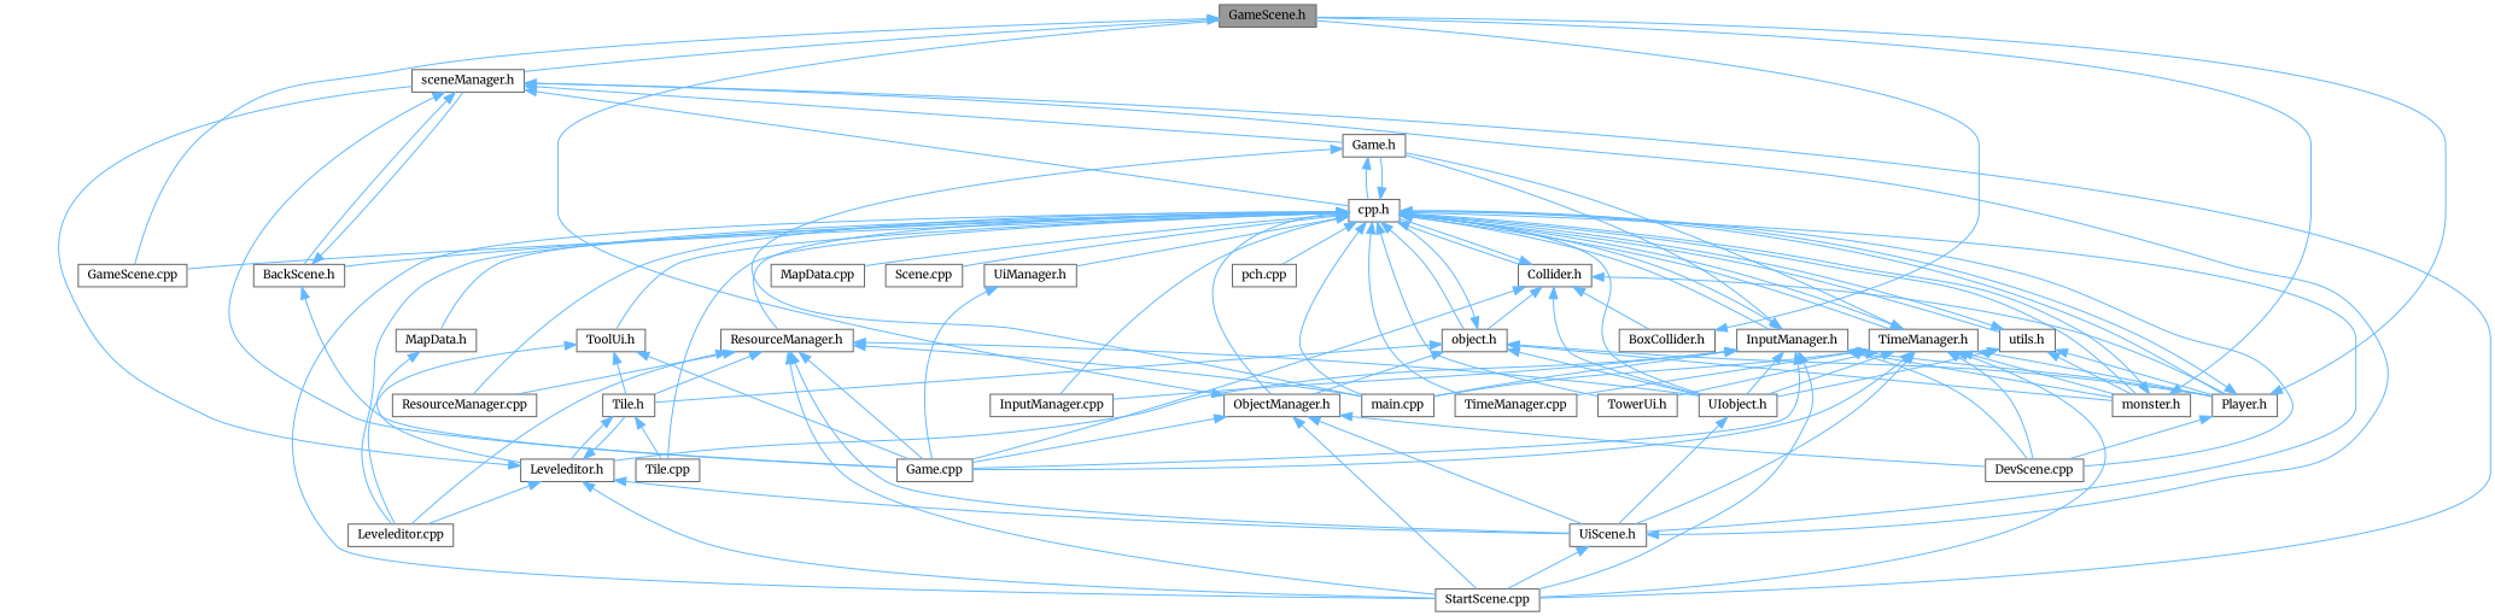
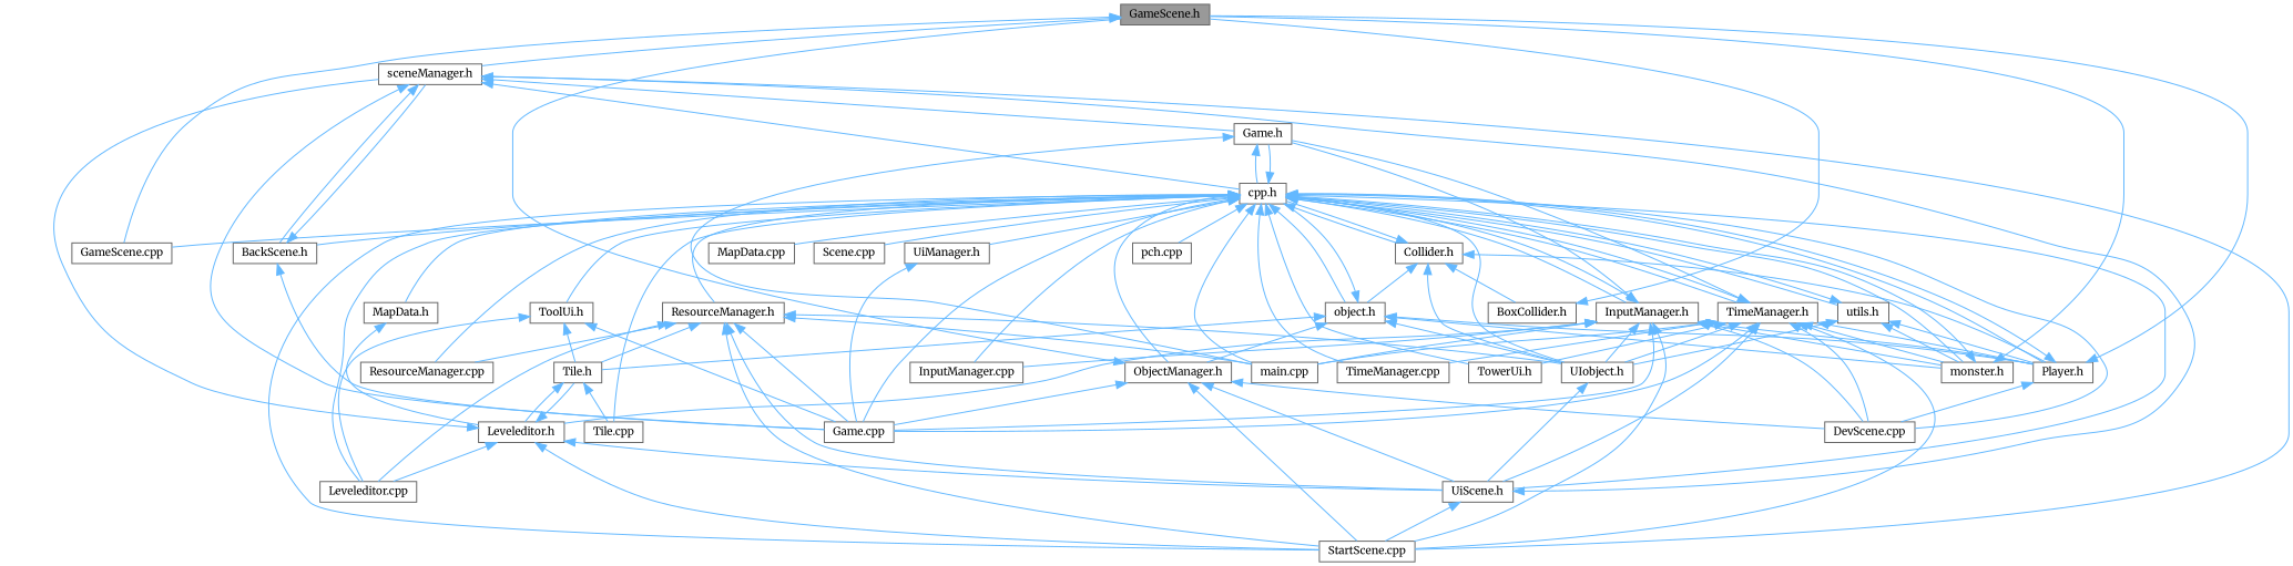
  digraph {
    fontname=Merriweather
    node [color=grey40 fillcolor=white fontname=Merriweather fontsize=10 shape=box style=filled]
    edge [color=steelblue1 dir=back fontname=Merriweather fontsize=10 labelfontname=Helvetica labelfontsize=10 style=solid]
    n1 [color=gray40 fillcolor=grey60 fontcolor=black height=0.2 label="GameScene.h" width=0.4]
    n2 [height=0.2 label="GameScene.cpp" width=0.4]
    n3 [height=0.2 label="sceneManager.h" width=0.4]
    n4 [height=0.2 label="BackScene.h" width=0.4]
    n5 [height=0.2 label="Game.cpp" width=0.4]
    n6 [height=0.2 label="Game.h" width=0.4]
    n7 [height=0.2 label="cpp.h" width=0.4]
    n8 [height=0.2 label="StartScene.cpp" width=0.4]
    n9 [height=0.2 label="main.cpp" width=0.4]
    n10 [height=0.2 label="Collider.h" width=0.4]
    n11 [height=0.2 label="Player.h" width=0.4]
    n12 [height=0.2 label="DevScene.cpp" width=0.4]
    n13 [height=0.2 label="UIobject.h" width=0.4]
    n14 [height=0.2 label="UiScene.h" width=0.4]
    n15 [height=0.2 label="object.h" width=0.4]
    n16 [height=0.2 label="ObjectManager.h" width=0.4]
    n17 [height=0.2 label="Leveleditor.cpp" width=0.4]
    n18 [height=0.2 label="Tile.cpp" width=0.4]
    n19 [height=0.2 label="monster.h" width=0.4]
    n20 [height=0.2 label="InputManager.cpp" width=0.4]
    n21 [height=0.2 label="InputManager.h" width=0.4]
    n22 [height=0.2 label="MapData.cpp" width=0.4]
    n23 [height=0.2 label="MapData.h" width=0.4]
    n24 [height=0.2 label="ResourceManager.cpp" width=0.4]
    n25 [height=0.2 label="ResourceManager.h" width=0.4]
    n26 [height=0.2 label="Scene.cpp" width=0.4]
    n27 [height=0.2 label="TimeManager.cpp" width=0.4]
    n28 [height=0.2 label="TimeManager.h" width=0.4]
    n29 [height=0.2 label="TowerUi.h" width=0.4]
    n30 [height=0.2 label="ToolUi.h" width=0.4]
    n31 [height=0.2 label="UiManager.h" width=0.4]
    n32 [height=0.2 label="pch.cpp" width=0.4]
    n33 [height=0.2 label="utils.h" width=0.4]
    n34 [height=0.2 label="BoxCollider.h" width=0.4]
    n35 [height=0.2 label="Tile.h" width=0.4]
    n36 [height=0.2 label="Leveleditor.h" width=0.4]
    n1 -> n2
    n1 -> n3
    n3 -> n4
    n3 -> n5
    n3 -> n6
    n3 -> n7
    n3 -> n8
    n4 -> n3
    n4 -> n5
    n6 -> n7
    n6 -> n9
    n7 -> n2
    n7 -> n4
-   n10 -> n5
+   n7 -> n5
    n7 -> n6
    n7 -> n8
    n7 -> n9
    n7 -> n10
    n7 -> n11
    n7 -> n12
    n7 -> n13
    n7 -> n14
    n7 -> n15
    n7 -> n16
    n7 -> n17
    n7 -> n18
    n7 -> n19
    n7 -> n20
    n7 -> n21
    n7 -> n22
    n7 -> n23
    n7 -> n24
    n7 -> n25
    n7 -> n26
    n7 -> n27
    n7 -> n28
    n7 -> n29
    n7 -> n30
    n7 -> n31
    n7 -> n32
    n7 -> n33
    n10 -> n7
    n10 -> n11
    n10 -> n13
    n10 -> n15
    n10 -> n34
    n11 -> n1
    n11 -> n7
    n11 -> n12
    n13 -> n14
    n14 -> n3
    n14 -> n8
    n15 -> n7
    n15 -> n11
    n15 -> n13
    n15 -> n16
    n15 -> n19
    n15 -> n35
    n16 -> n1
    n16 -> n5
    n16 -> n8
    n16 -> n12
    n16 -> n14
    n19 -> n1
    n19 -> n7
    n21 -> n5
    n21 -> n6
    n21 -> n7
    n21 -> n8
    n21 -> n9
    n21 -> n11
    n21 -> n12
    n21 -> n13
    n21 -> n19
    n21 -> n20
    n21 -> n36
    n23 -> n36
    n25 -> n5
    n25 -> n8
    n25 -> n9
    n25 -> n13
    n25 -> n14
    n25 -> n17
    n25 -> n24
    n25 -> n35
    n28 -> n5
    n28 -> n6
    n28 -> n7
    n28 -> n8
    n28 -> n9
    n28 -> n11
    n28 -> n12
    n28 -> n13
    n28 -> n14
    n28 -> n19
    n28 -> n27
    n28 -> n29
    n30 -> n5
    n30 -> n17
    n30 -> n35
    n31 -> n5
    n33 -> n7
    n33 -> n11
    n33 -> n13
    n33 -> n19
    n34 -> n1
    n35 -> n18
    n35 -> n36
    n36 -> n3
    n36 -> n8
    n36 -> n14
    n36 -> n17
    n36 -> n35
  }
